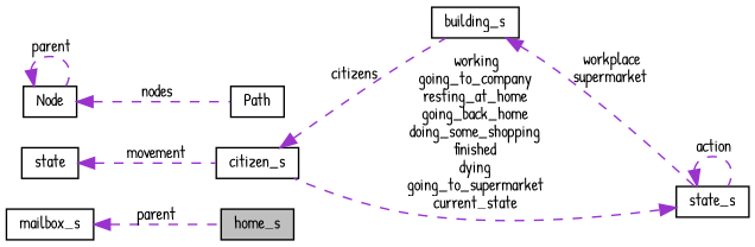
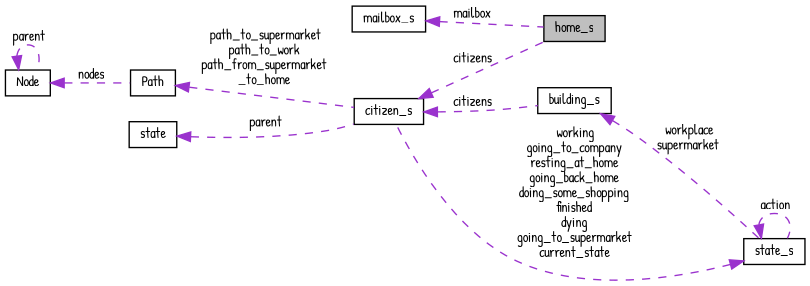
  digraph {
    fontname="Patrick Hand"
    rankdir=LR
    node [color=black fillcolor=white fontname="Patrick Hand" fontsize=10 shape=record style=filled]
    edge [color=darkorchid3 dir=back fontname="Patrick Hand" fontsize=10 labelfontname=Helvetica labelfontsize=10 style=dashed]
    n1 [fillcolor=grey75 fontcolor=black height=0.2 label=home_s width=0.4]
    n2 [height=0.2 label=citizen_s width=0.4]
    n3 [height=0.2 label=building_s width=0.4]
    n4 [height=0.2 label=state_s width=0.4]
    n5 [height=0.2 label=Path width=0.4]
    n6 [height=0.2 label="Node" width=0.4]
    n7 [height=0.2 label=state width=0.4]
    n8 [height=0.2 label=mailbox_s width=0.4]
+   n2 -> n1 [label=" citizens"]
    n2 -> n3 [label=" citizens"]
    n3 -> n4 [label=" workplace\nsupermarket"]
    n4 -> n2 [label=" working\ngoing_to_company\nresting_at_home\ngoing_back_home\ndoing_some_shopping\nfinished\ndying\ngoing_to_supermarket\ncurrent_state"]
    n4 -> n4 [label=" action"]
+   n5 -> n2 [label=" path_to_supermarket\npath_to_work\npath_from_supermarket\l_to_home"]
    n6 -> n5 [label=" nodes"]
    n6 -> n6 [label=" parent"]
-   n7 -> n2 [label=" movement"]
-   n8 -> n1 [label=" parent"]
+   n7 -> n2 [label=" parent"]
+   n8 -> n1 [label=" mailbox"]
  }
